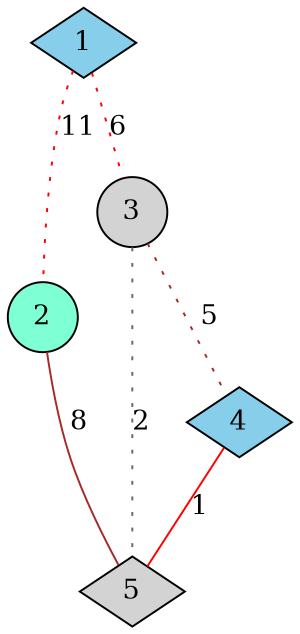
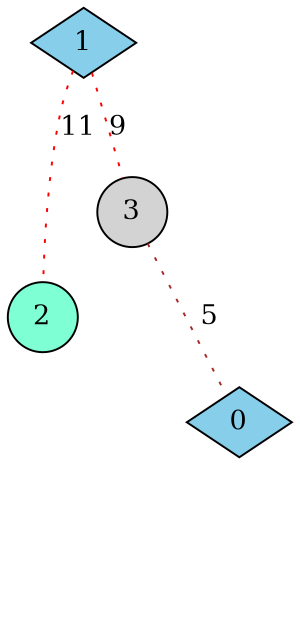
  graph {
    node [fillcolor=skyblue shape=diamond style=filled]
    edge [color=red style=dotted]
    2 [fillcolor=aquamarine shape=circle]
    1
    3 [fillcolor=lightgrey shape=circle]
-   5 [fillcolor=lightgrey]
-   4
-   2 -- 5 [color=brown label=8 style=solid]
+   4 [label=0]
    1 -- 2 [label=11]
-   1 -- 3 [label=6]
-   3 -- 5 [color=gray40 label=2]
+   1 -- 3 [label=9]
    3 -- 4 [color=brown label=5]
-   4 -- 5 [label=1 style=solid]
  }
